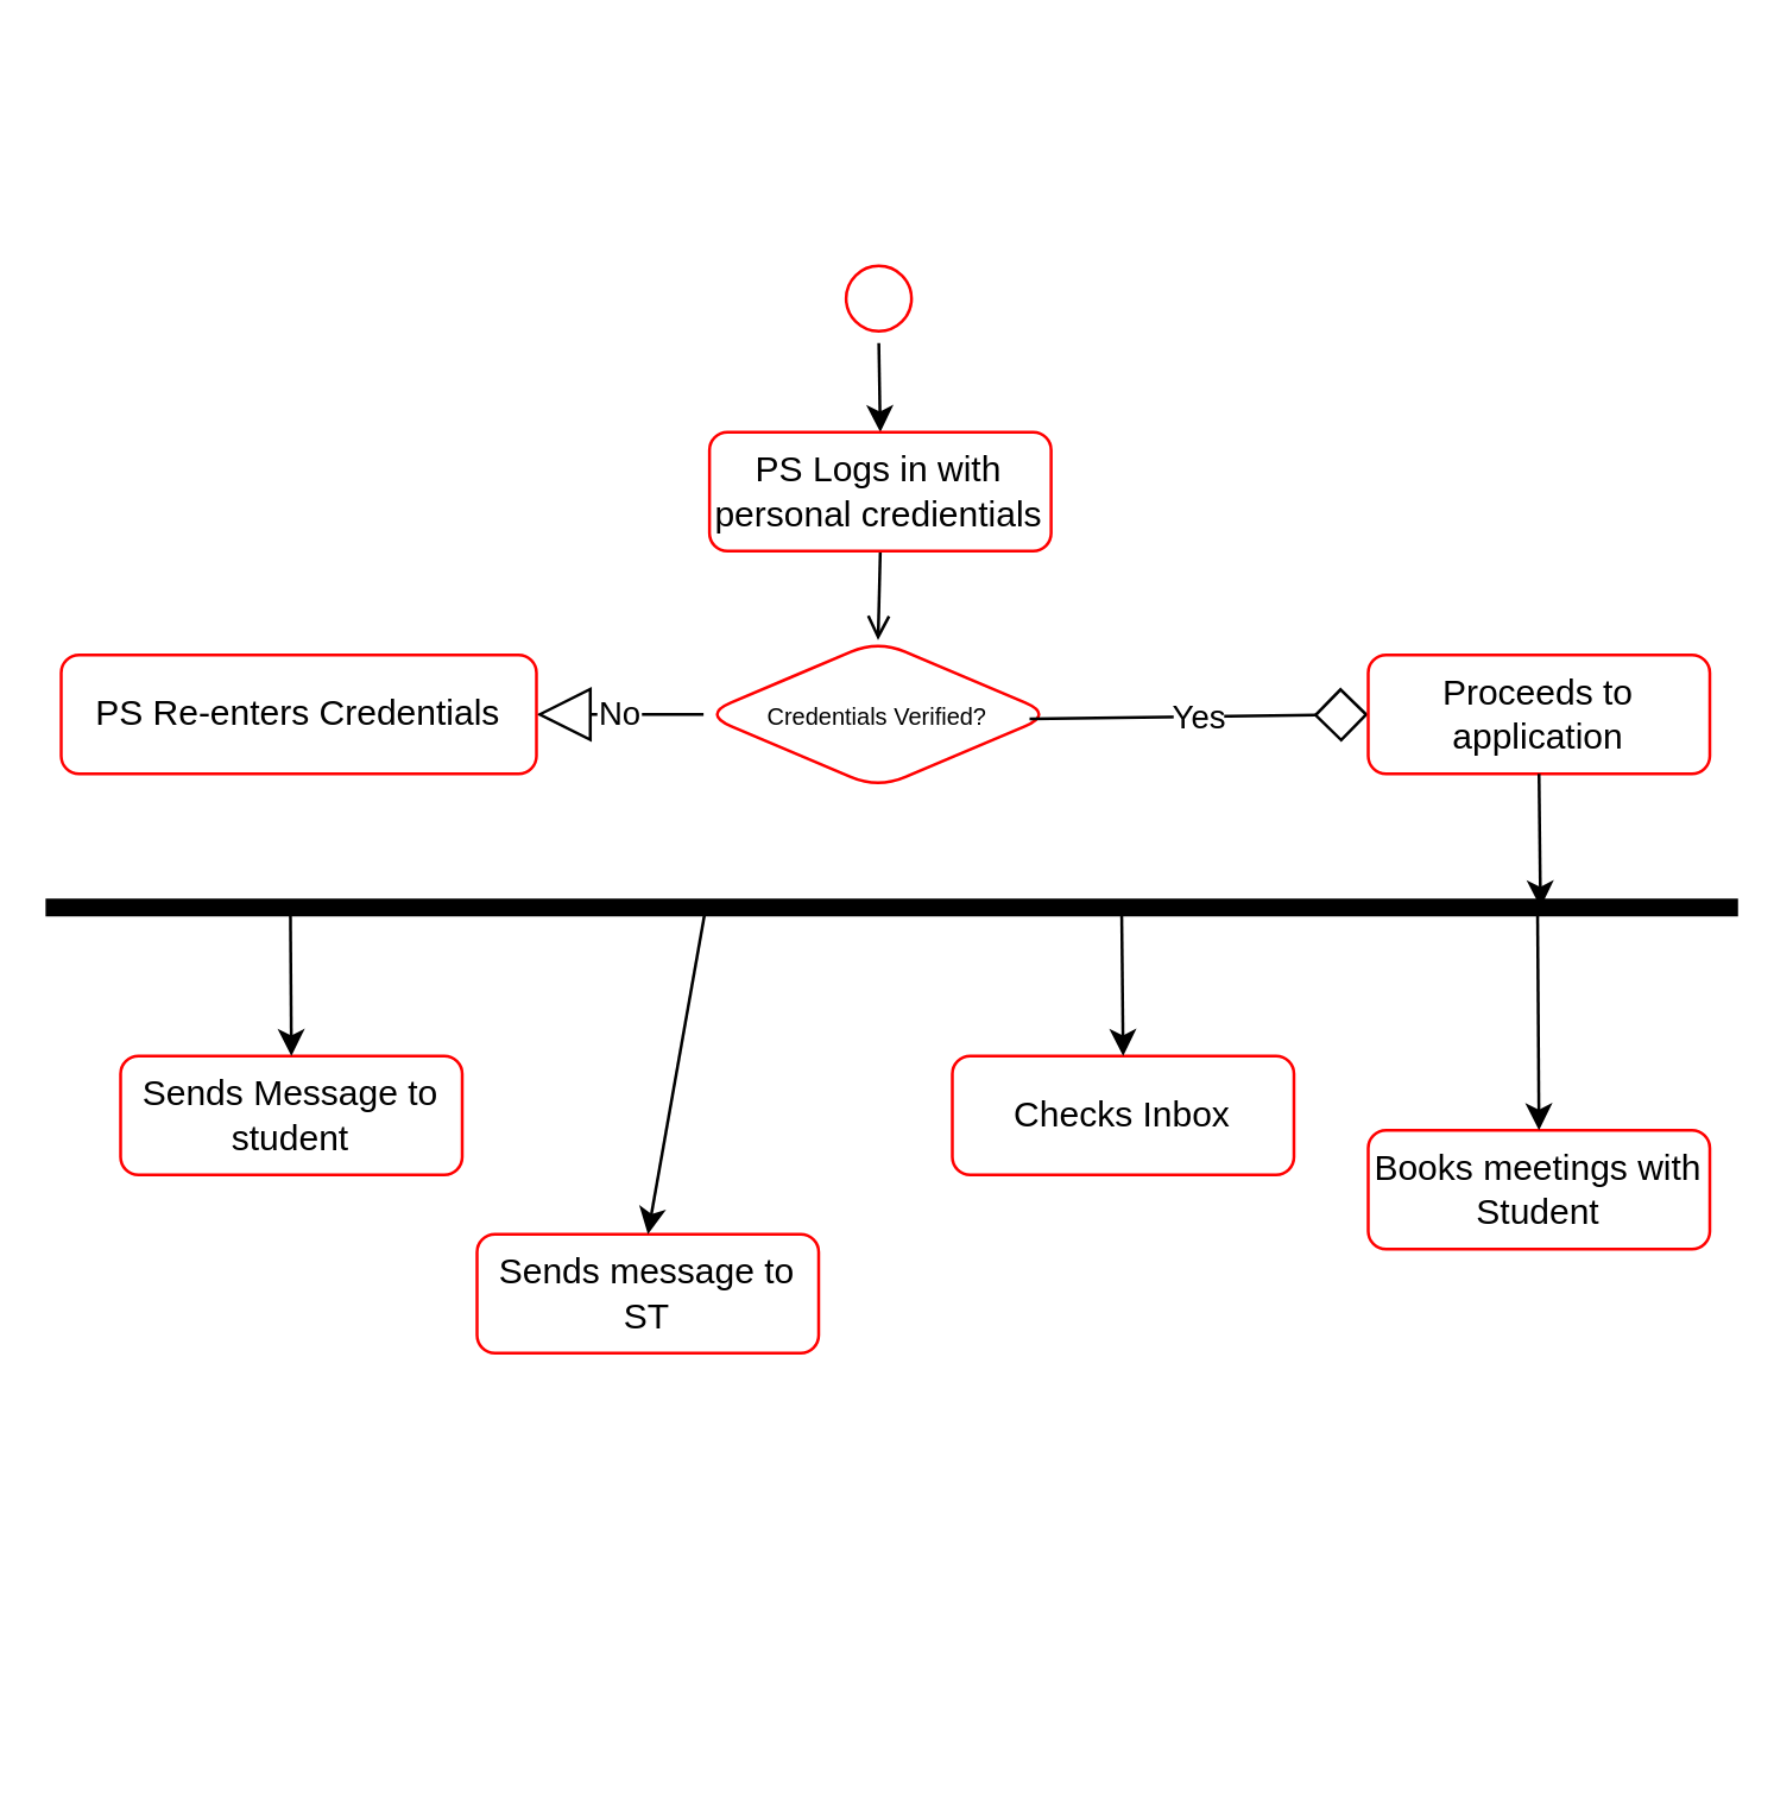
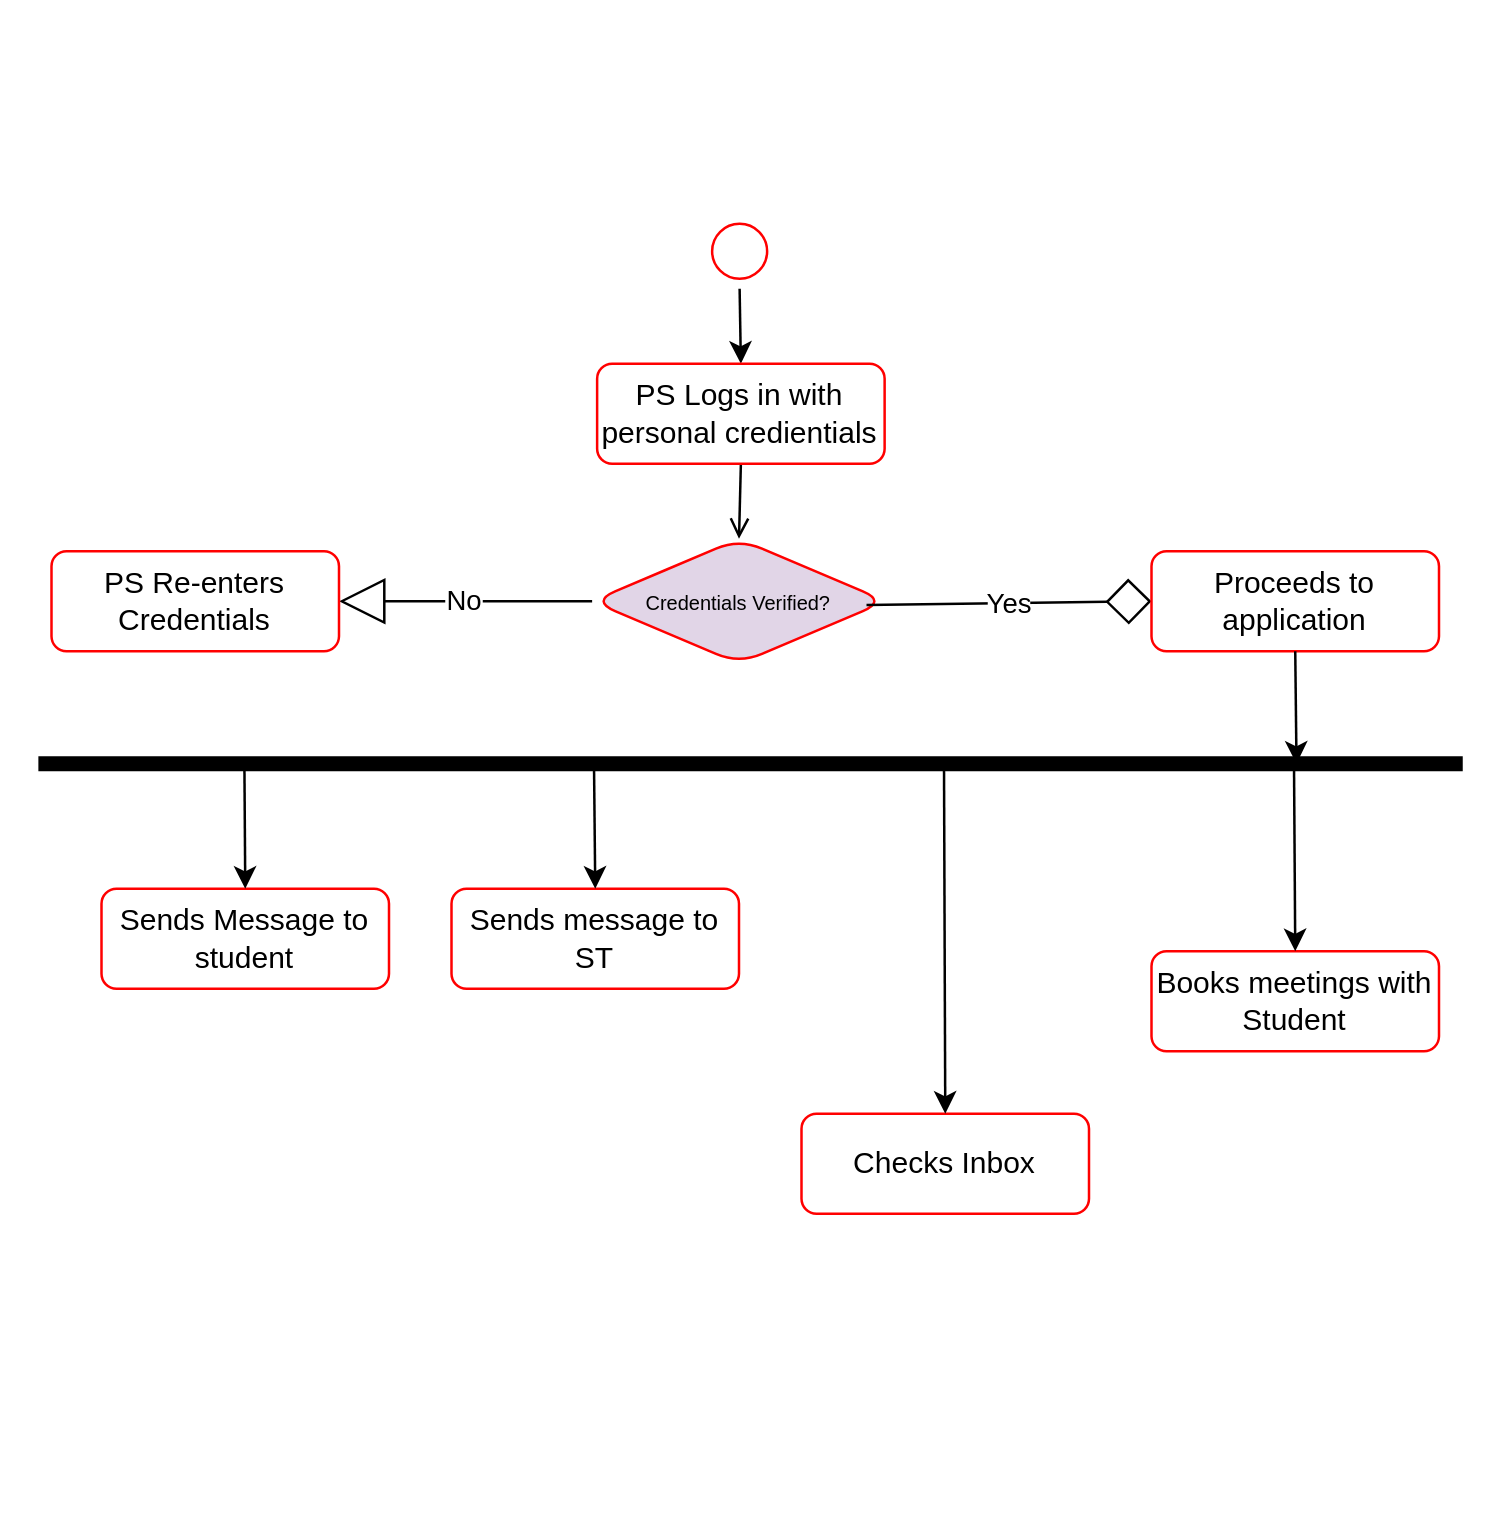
  <mxCell id="0" />
  <mxCell id="1" parent="0" />
  <mxCell id="2" style="edgeStyle=orthogonalEdgeStyle;rounded=0;orthogonalLoop=1;jettySize=auto;html=1;exitX=0.5;exitY=1;exitDx=0;exitDy=0;entryX=0.5;entryY=0;entryDx=0;entryDy=0;" edge="1" parent="1" source="3" target="5"><mxGeometry relative="1" as="geometry" /></mxCell>
  <mxCell id="3" value="" style="ellipse;html=1;shape=startState;fillColor=#FFFFFF;strokeColor=#ff0000;" vertex="1" parent="1"><mxGeometry x="280.25" y="85" width="30" height="30" as="geometry" /></mxCell>
  <mxCell id="4" style="edgeStyle=orthogonalEdgeStyle;rounded=0;orthogonalLoop=1;jettySize=auto;html=1;exitX=0.5;exitY=1;exitDx=0;exitDy=0;entryX=0.5;entryY=0;entryDx=0;entryDy=0;endArrow=open;" edge="1" parent="1" source="5" target="6"><mxGeometry relative="1" as="geometry" /></mxCell>
  <mxCell id="5" value="PS Logs in with personal credientials" style="rounded=1;whiteSpace=wrap;html=1;fillColor=#FFFFFF;strokeColor=#ff0000;" vertex="1" parent="1"><mxGeometry x="238.25" y="145" width="115" height="40" as="geometry" /></mxCell>
- <mxCell id="6" value="&lt;font style=&quot;font-size: 8px;&quot;&gt;Credentials Verified?&lt;/font&gt;" style="rhombus;whiteSpace=wrap;html=1;fillColor=#FFFFFF;strokeColor=#ff0000;rounded=1;" vertex="1" parent="1"><mxGeometry x="236.25" y="215" width="117.5" height="50" as="geometry" /></mxCell>
+ <mxCell id="6" value="&lt;font style=&quot;font-size: 8px;&quot;&gt;Credentials Verified?&lt;/font&gt;" style="rhombus;whiteSpace=wrap;html=1;fillColor=#e1d5e7;strokeColor=#ff0000;rounded=1;" vertex="1" parent="1"><mxGeometry x="236.25" y="215" width="117.5" height="50" as="geometry" /></mxCell>
  <mxCell id="7" value="No" style="endArrow=block;endSize=16;endFill=0;html=1;rounded=0;entryX=1;entryY=0.5;entryDx=0;entryDy=0;exitX=0;exitY=0.5;exitDx=0;exitDy=0;" edge="1" parent="1" source="6" target="8"><mxGeometry width="160" relative="1" as="geometry"><mxPoint x="240" y="275" as="sourcePoint" /><mxPoint x="370" y="285" as="targetPoint" /></mxGeometry></mxCell>
- <mxCell id="8" value="PS Re-enters Credentials" style="rounded=1;whiteSpace=wrap;html=1;fillColor=#FFFFFF;strokeColor=#ff0000;" vertex="1" parent="1"><mxGeometry x="20" y="220" width="160" height="40" as="geometry" /></mxCell>
+ <mxCell id="8" value="PS Re-enters Credentials" style="rounded=1;whiteSpace=wrap;html=1;fillColor=#FFFFFF;strokeColor=#ff0000;" vertex="1" parent="1"><mxGeometry x="20" y="220" width="115" height="40" as="geometry" /></mxCell>
  <mxCell id="9" value="Yes" style="endArrow=diamond;endSize=16;endFill=0;html=1;rounded=0;entryX=0;entryY=0.5;entryDx=0;entryDy=0;exitX=0.934;exitY=0.53;exitDx=0;exitDy=0;exitPerimeter=0;" edge="1" parent="1" source="6" target="10"><mxGeometry width="160" relative="1" as="geometry"><mxPoint x="451" y="239.5" as="sourcePoint" /><mxPoint x="350" y="239.5" as="targetPoint" /></mxGeometry></mxCell>
  <mxCell id="10" value="Proceeds to application" style="rounded=1;whiteSpace=wrap;html=1;fillColor=#FFFFFF;strokeColor=#ff0000;" vertex="1" parent="1"><mxGeometry x="460" y="220" width="115" height="40" as="geometry" /></mxCell>
  <mxCell id="11" value="" style="html=1;points=[];perimeter=orthogonalPerimeter;fillColor=strokeColor;rotation=90;" vertex="1" parent="1"><mxGeometry x="297.13" y="20.63" width="5" height="568.75" as="geometry" /></mxCell>
  <mxCell id="12" value="" style="endArrow=classic;html=1;rounded=0;exitX=0.5;exitY=1;exitDx=0;exitDy=0;" edge="1" parent="1" source="10"><mxGeometry width="50" height="50" relative="1" as="geometry"><mxPoint x="420" y="405" as="sourcePoint" /><mxPoint x="518" y="305" as="targetPoint" /></mxGeometry></mxCell>
  <mxCell id="13" value="Sends Message to student" style="rounded=1;whiteSpace=wrap;html=1;fillColor=#FFFFFF;strokeColor=#ff0000;" vertex="1" parent="1"><mxGeometry x="40" y="355" width="115" height="40" as="geometry" /></mxCell>
  <mxCell id="14" value="" style="endArrow=classic;html=1;rounded=0;exitX=0.499;exitY=0.856;exitDx=0;exitDy=0;exitPerimeter=0;entryX=0.5;entryY=0;entryDx=0;entryDy=0;" edge="1" parent="1" source="11" target="13"><mxGeometry width="50" height="50" relative="1" as="geometry"><mxPoint x="300" y="385" as="sourcePoint" /><mxPoint x="350" y="335" as="targetPoint" /></mxGeometry></mxCell>
- <mxCell id="15" value="Sends message to ST" style="rounded=1;whiteSpace=wrap;html=1;fillColor=#FFFFFF;strokeColor=#ff0000;" vertex="1" parent="1"><mxGeometry x="160" y="415" width="115" height="40" as="geometry" /></mxCell>
+ <mxCell id="15" value="Sends message to ST" style="rounded=1;whiteSpace=wrap;html=1;fillColor=#FFFFFF;strokeColor=#ff0000;" vertex="1" parent="1"><mxGeometry x="180" y="355" width="115" height="40" as="geometry" /></mxCell>
  <mxCell id="16" value="" style="endArrow=classic;html=1;rounded=0;exitX=0.499;exitY=0.856;exitDx=0;exitDy=0;exitPerimeter=0;entryX=0.5;entryY=0;entryDx=0;entryDy=0;" edge="1" parent="1" target="15"><mxGeometry width="50" height="50" relative="1" as="geometry"><mxPoint x="237" y="305" as="sourcePoint" /><mxPoint x="238" y="355" as="targetPoint" /></mxGeometry></mxCell>
- <mxCell id="17" value="Checks Inbox" style="rounded=1;whiteSpace=wrap;html=1;fillColor=#FFFFFF;strokeColor=#ff0000;" vertex="1" parent="1"><mxGeometry x="320" y="355" width="115" height="40" as="geometry" /></mxCell>
+ <mxCell id="17" value="Checks Inbox" style="rounded=1;whiteSpace=wrap;html=1;fillColor=#FFFFFF;strokeColor=#ff0000;" vertex="1" parent="1"><mxGeometry x="320" y="445" width="115" height="40" as="geometry" /></mxCell>
  <mxCell id="18" value="" style="endArrow=classic;html=1;rounded=0;exitX=0.499;exitY=0.856;exitDx=0;exitDy=0;exitPerimeter=0;entryX=0.5;entryY=0;entryDx=0;entryDy=0;" edge="1" parent="1" target="17"><mxGeometry width="50" height="50" relative="1" as="geometry"><mxPoint x="377" y="305" as="sourcePoint" /><mxPoint x="378" y="355" as="targetPoint" /></mxGeometry></mxCell>
  <mxCell id="19" value="Books meetings with Student" style="rounded=1;whiteSpace=wrap;html=1;fillColor=#FFFFFF;strokeColor=#ff0000;" vertex="1" parent="1"><mxGeometry x="460" y="380" width="115" height="40" as="geometry" /></mxCell>
  <mxCell id="20" value="" style="endArrow=classic;html=1;rounded=0;exitX=0.499;exitY=0.856;exitDx=0;exitDy=0;exitPerimeter=0;entryX=0.5;entryY=0;entryDx=0;entryDy=0;" edge="1" parent="1" target="19"><mxGeometry width="50" height="50" relative="1" as="geometry"><mxPoint x="517" y="305" as="sourcePoint" /><mxPoint x="518" y="355" as="targetPoint" /></mxGeometry></mxCell>
